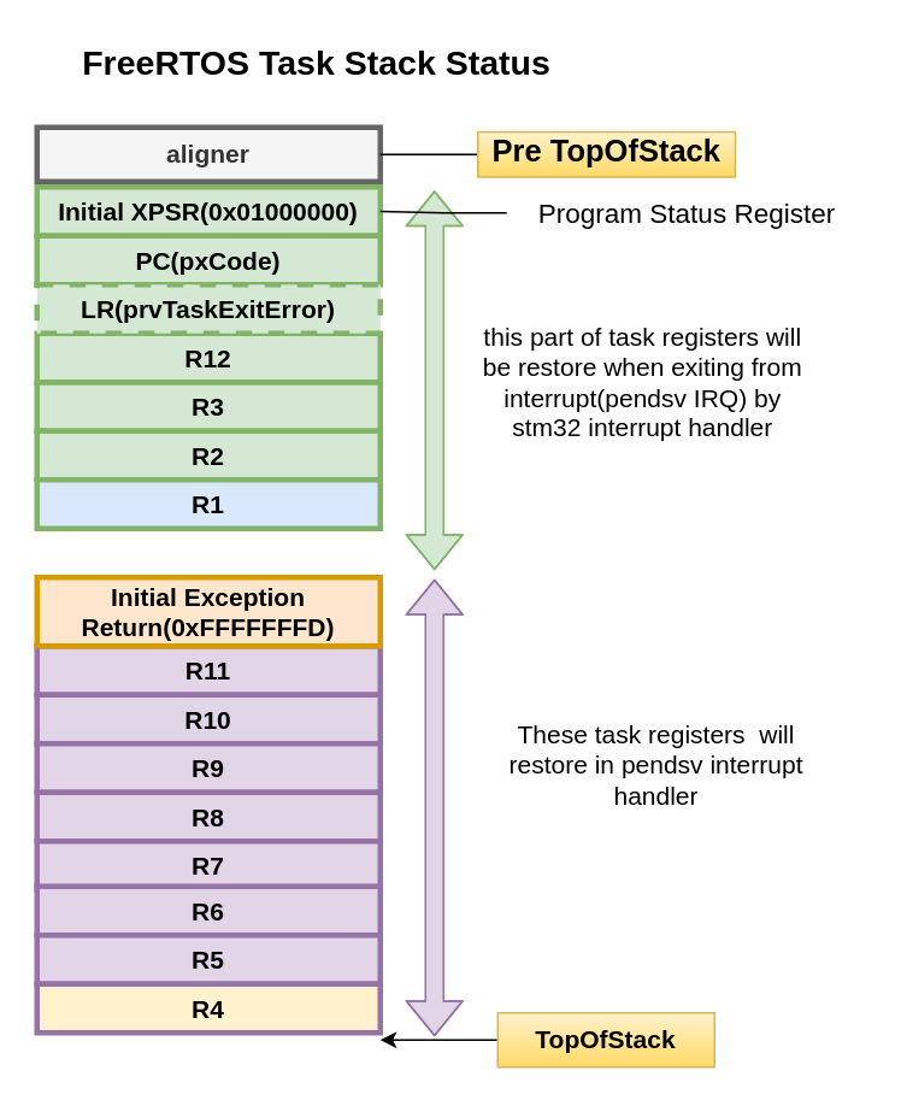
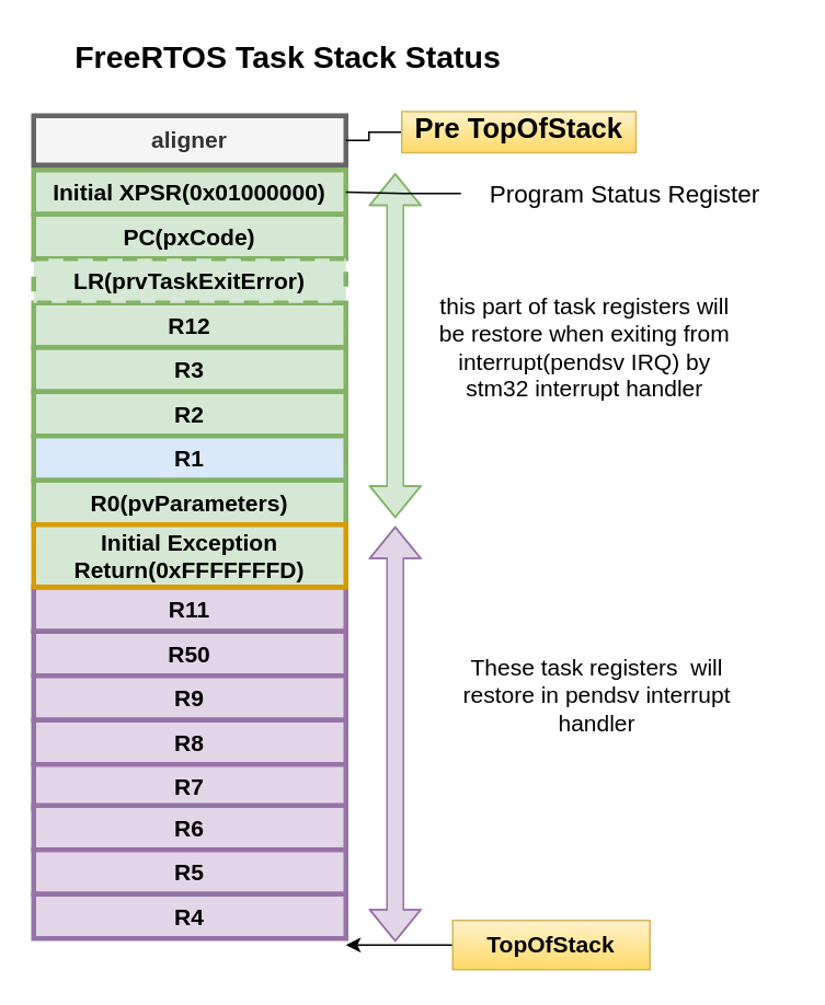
  <mxCell id="0" />
  <mxCell id="1" parent="0" />
  <mxCell id="2" value="aligner" style="rounded=0;whiteSpace=wrap;html=1;fillColor=#f5f5f5;strokeColor=#666666;strokeWidth=3;fontColor=#333333;fontStyle=1;fontSize=14;" parent="1" vertex="1"><mxGeometry x="20" y="70" width="190" height="30" as="geometry" /></mxCell>
  <mxCell id="3" style="edgeStyle=orthogonalEdgeStyle;rounded=0;orthogonalLoop=1;jettySize=auto;html=1;entryX=1;entryY=0.5;entryDx=0;entryDy=0;endArrow=none;" parent="1" source="4" target="2" edge="1"><mxGeometry relative="1" as="geometry" /></mxCell>
- <mxCell id="4" value="&lt;h1 style=&quot;font-size: 17px;&quot;&gt;Pre TopOfStack&lt;br style=&quot;font-size: 17px;&quot;&gt;&lt;/h1&gt;&lt;p style=&quot;font-size: 17px;&quot;&gt;&lt;br style=&quot;font-size: 17px;&quot;&gt;&lt;/p&gt;" style="text;html=1;strokeColor=#d6b656;fillColor=#fff2cc;spacing=5;spacingTop=-20;whiteSpace=wrap;overflow=hidden;rounded=0;fontStyle=0;fontSize=17;align=center;verticalAlign=top;gradientColor=#ffd966;" parent="1" vertex="1"><mxGeometry x="264" y="72.5" width="142.5" height="25" as="geometry" /></mxCell>
+ <mxCell id="4" value="&lt;h1 style=&quot;font-size: 17px;&quot;&gt;Pre TopOfStack&lt;br style=&quot;font-size: 17px;&quot;&gt;&lt;/h1&gt;&lt;p style=&quot;font-size: 17px;&quot;&gt;&lt;br style=&quot;font-size: 17px;&quot;&gt;&lt;/p&gt;" style="text;html=1;strokeColor=#d6b656;fillColor=#fff2cc;spacing=5;spacingTop=-20;whiteSpace=wrap;overflow=hidden;rounded=0;fontStyle=0;fontSize=17;align=center;verticalAlign=top;gradientColor=#ffd966;" parent="1" vertex="1"><mxGeometry x="244" y="67.5" width="142.5" height="25" as="geometry" /></mxCell>
  <mxCell id="5" value="Initial XPSR(0x01000000)" style="rounded=0;whiteSpace=wrap;html=1;strokeWidth=3;fillColor=#d5e8d4;strokeColor=#82b366;fontSize=14;fontStyle=1" parent="1" vertex="1"><mxGeometry x="20" y="103" width="190" height="27" as="geometry" /></mxCell>
  <mxCell id="6" value="PC(pxCode)" style="rounded=0;whiteSpace=wrap;html=1;strokeWidth=3;fillColor=#d5e8d4;strokeColor=#82b366;fontSize=14;fontStyle=1" parent="1" vertex="1"><mxGeometry x="20" y="130" width="190" height="27" as="geometry" /></mxCell>
  <mxCell id="7" value="R3" style="rounded=0;whiteSpace=wrap;html=1;strokeWidth=3;fillColor=#d5e8d4;strokeColor=#82b366;fontSize=14;fontStyle=1" parent="1" vertex="1"><mxGeometry x="20" y="211" width="190" height="27" as="geometry" /></mxCell>
  <mxCell id="8" value="R12" style="rounded=0;whiteSpace=wrap;html=1;strokeWidth=3;fillColor=#d5e8d4;strokeColor=#82b366;fontSize=14;fontStyle=1" parent="1" vertex="1"><mxGeometry x="20" y="184" width="190" height="27" as="geometry" /></mxCell>
  <mxCell id="9" value="LR(prvTaskExitError)" style="rounded=0;whiteSpace=wrap;html=1;strokeWidth=3;fillColor=#d5e8d4;strokeColor=#82b366;fontSize=14;fontStyle=1;dashed=1;" parent="1" vertex="1"><mxGeometry x="20" y="157" width="190" height="27" as="geometry" /></mxCell>
  <mxCell id="10" value="R2" style="rounded=0;whiteSpace=wrap;html=1;strokeWidth=3;fillColor=#d5e8d4;strokeColor=#82b366;fontSize=14;fontStyle=1" parent="1" vertex="1"><mxGeometry x="20" y="238" width="190" height="27" as="geometry" /></mxCell>
  <mxCell id="11" value="R1" style="rounded=0;whiteSpace=wrap;html=1;strokeWidth=3;fillColor=#dae8fc;strokeColor=#82b366;fontSize=14;fontStyle=1;" parent="1" vertex="1"><mxGeometry x="20" y="265" width="190" height="27" as="geometry" /></mxCell>
+ <mxCell id="12" value="&lt;div&gt;R0(pvParameters)&lt;/div&gt;" style="rounded=0;whiteSpace=wrap;html=1;strokeWidth=3;fillColor=#d5e8d4;strokeColor=#82b366;fontSize=14;fontStyle=1" parent="1" vertex="1"><mxGeometry x="20" y="292" width="190" height="27" as="geometry" /></mxCell>
  <mxCell id="13" value="R11" style="rounded=0;whiteSpace=wrap;html=1;strokeWidth=3;fillColor=#e1d5e7;strokeColor=#9673a6;fontSize=14;fontStyle=1" parent="1" vertex="1"><mxGeometry x="20" y="357" width="190" height="27" as="geometry" /></mxCell>
- <mxCell id="14" value="R10" style="rounded=0;whiteSpace=wrap;html=1;strokeWidth=3;fillColor=#e1d5e7;strokeColor=#9673a6;fontSize=14;fontStyle=1" parent="1" vertex="1"><mxGeometry x="20" y="384" width="190" height="27" as="geometry" /></mxCell>
+ <mxCell id="14" value="R50" style="rounded=0;whiteSpace=wrap;html=1;strokeWidth=3;fillColor=#e1d5e7;strokeColor=#9673a6;fontSize=14;fontStyle=1" parent="1" vertex="1"><mxGeometry x="20" y="384" width="190" height="27" as="geometry" /></mxCell>
  <mxCell id="15" value="R9" style="rounded=0;whiteSpace=wrap;html=1;strokeWidth=3;fillColor=#e1d5e7;strokeColor=#9673a6;fontSize=14;fontStyle=1" parent="1" vertex="1"><mxGeometry x="20" y="411" width="190" height="27" as="geometry" /></mxCell>
  <mxCell id="16" value="R8" style="rounded=0;whiteSpace=wrap;html=1;strokeWidth=3;fillColor=#e1d5e7;strokeColor=#9673a6;fontSize=14;fontStyle=1" parent="1" vertex="1"><mxGeometry x="20" y="438" width="190" height="27" as="geometry" /></mxCell>
  <mxCell id="17" value="R7" style="rounded=0;whiteSpace=wrap;html=1;strokeWidth=3;fillColor=#e1d5e7;strokeColor=#9673a6;fontSize=14;fontStyle=1" parent="1" vertex="1"><mxGeometry x="20" y="465" width="190" height="27" as="geometry" /></mxCell>
  <mxCell id="18" value="R6" style="rounded=0;whiteSpace=wrap;html=1;strokeWidth=3;fillColor=#e1d5e7;strokeColor=#9673a6;fontSize=14;fontStyle=1" parent="1" vertex="1"><mxGeometry x="20" y="490" width="190" height="27" as="geometry" /></mxCell>
  <mxCell id="19" value="R5" style="rounded=0;whiteSpace=wrap;html=1;strokeWidth=3;fillColor=#e1d5e7;strokeColor=#9673a6;fontSize=14;fontStyle=1" parent="1" vertex="1"><mxGeometry x="20" y="517" width="190" height="27" as="geometry" /></mxCell>
- <mxCell id="20" value="R4" style="rounded=0;whiteSpace=wrap;html=1;strokeWidth=3;fillColor=#fff2cc;strokeColor=#9673a6;fontSize=14;fontStyle=1;" parent="1" vertex="1"><mxGeometry x="20" y="544" width="190" height="27" as="geometry" /></mxCell>
+ <mxCell id="20" value="R4" style="rounded=0;whiteSpace=wrap;html=1;strokeWidth=3;fillColor=#e1d5e7;strokeColor=#9673a6;fontSize=14;fontStyle=1" parent="1" vertex="1"><mxGeometry x="20" y="544" width="190" height="27" as="geometry" /></mxCell>
  <mxCell id="21" value="" style="shape=flexArrow;endArrow=classic;startArrow=classic;html=1;rounded=0;fontSize=14;fillColor=#d5e8d4;strokeColor=#82b366;" parent="1" edge="1"><mxGeometry width="100" height="100" relative="1" as="geometry"><mxPoint x="240" y="315" as="sourcePoint" /><mxPoint x="240" y="105" as="targetPoint" /><Array as="points"><mxPoint x="240" y="215" /></Array></mxGeometry></mxCell>
  <mxCell id="22" value="this part of task registers will be restore when exiting from interrupt(pendsv IRQ) by stm32 interrupt handler" style="text;html=1;strokeColor=none;fillColor=none;align=center;verticalAlign=middle;whiteSpace=wrap;rounded=0;fontSize=14;" parent="1" vertex="1"><mxGeometry x="262.5" y="173" width="185" height="75" as="geometry" /></mxCell>
  <mxCell id="23" value="" style="shape=flexArrow;endArrow=classic;startArrow=classic;html=1;rounded=0;fontSize=14;fillColor=#e1d5e7;strokeColor=#9673a6;" parent="1" edge="1"><mxGeometry width="100" height="100" relative="1" as="geometry"><mxPoint x="240" y="573" as="sourcePoint" /><mxPoint x="240" y="320" as="targetPoint" /><Array as="points"><mxPoint x="240" y="473" /></Array></mxGeometry></mxCell>
  <mxCell id="24" value="These task registers&amp;nbsp; will restore in pendsv interrupt handler" style="text;html=1;strokeColor=none;fillColor=none;align=center;verticalAlign=middle;whiteSpace=wrap;rounded=0;fontSize=14;" parent="1" vertex="1"><mxGeometry x="262.5" y="408" width="200" height="30" as="geometry" /></mxCell>
  <mxCell id="25" style="edgeStyle=orthogonalEdgeStyle;rounded=0;orthogonalLoop=1;jettySize=auto;html=1;fontSize=14;" parent="1" source="26" edge="1"><mxGeometry relative="1" as="geometry"><mxPoint x="210" y="575" as="targetPoint" /></mxGeometry></mxCell>
  <mxCell id="26" value="TopOfStack" style="text;html=1;strokeColor=#d6b656;fillColor=#fff2cc;align=center;verticalAlign=middle;whiteSpace=wrap;rounded=0;fontSize=14;fontStyle=1;gradientColor=#ffd966;" parent="1" vertex="1"><mxGeometry x="275" y="560" width="120" height="30" as="geometry" /></mxCell>
- <mxCell id="27" value="Initial Exception Return(0xFFFFFFFD)" style="rounded=0;whiteSpace=wrap;html=1;strokeWidth=3;fillColor=#ffe6cc;strokeColor=#d79b00;fontSize=14;fontStyle=1" parent="1" vertex="1"><mxGeometry x="20" y="319" width="190" height="38" as="geometry" /></mxCell>
+ <mxCell id="27" value="Initial Exception Return(0xFFFFFFFD)" style="rounded=0;whiteSpace=wrap;html=1;strokeWidth=3;fillColor=#d5e8d4;strokeColor=#d79b00;fontSize=14;fontStyle=1;" parent="1" vertex="1"><mxGeometry x="20" y="319" width="190" height="38" as="geometry" /></mxCell>
  <mxCell id="28" value="FreeRTOS Task Stack Status" style="text;html=1;strokeColor=none;fillColor=none;align=center;verticalAlign=middle;whiteSpace=wrap;rounded=0;strokeWidth=5;fontSize=19;fontStyle=1" vertex="1" parent="1"><mxGeometry x="20" y="20" width="310" height="30" as="geometry" /></mxCell>
  <mxCell id="29" style="edgeStyle=orthogonalEdgeStyle;rounded=0;orthogonalLoop=1;jettySize=auto;html=1;fontSize=19;endArrow=none;" edge="1" parent="1" source="30" target="5"><mxGeometry relative="1" as="geometry" /></mxCell>
  <mxCell id="30" value="Program Status Register" style="text;html=1;strokeColor=none;fillColor=none;align=center;verticalAlign=middle;whiteSpace=wrap;rounded=0;fontSize=15;" vertex="1" parent="1"><mxGeometry x="280" y="103" width="200" height="28.5" as="geometry" /></mxCell>
